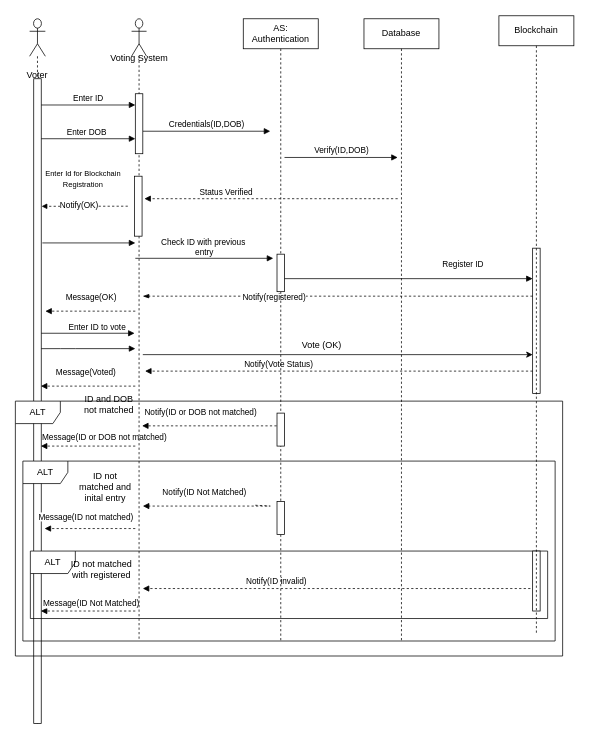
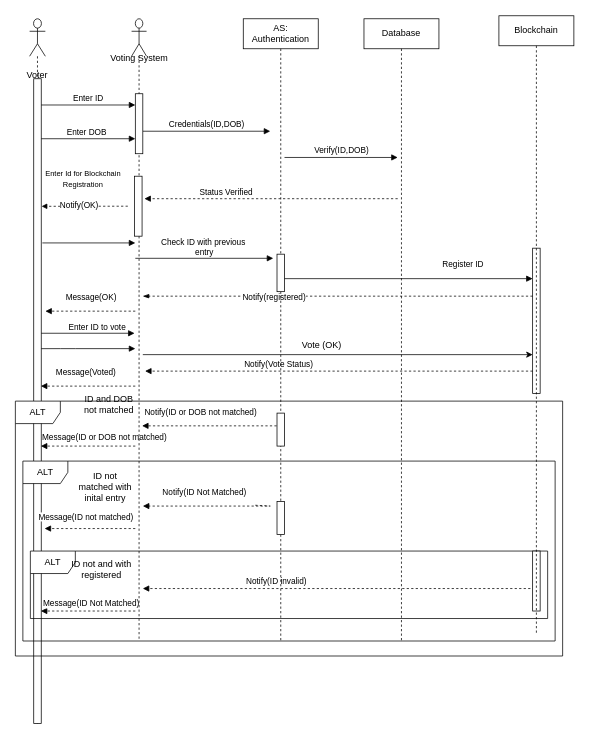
  <mxCell id="0" />
  <mxCell id="1" parent="0" />
  <mxCell id="2" value="Enter ID" style="html=1;verticalAlign=bottom;endArrow=block;curved=0;rounded=0;entryX=0;entryY=0;entryDx=0;entryDy=5;entryPerimeter=0;" parent="1" edge="1"><mxGeometry width="80" relative="1" as="geometry"><mxPoint x="54" y="139" as="sourcePoint" /><mxPoint x="180" y="139" as="targetPoint" /></mxGeometry></mxCell>
  <mxCell id="3" value="Enter DOB" style="html=1;verticalAlign=bottom;endArrow=block;curved=0;rounded=0;" parent="1" source="22" edge="1"><mxGeometry width="80" relative="1" as="geometry"><mxPoint x="60" y="164" as="sourcePoint" /><mxPoint x="180" y="184" as="targetPoint" /></mxGeometry></mxCell>
  <mxCell id="4" value="Credentials(ID,DOB)" style="html=1;verticalAlign=bottom;endArrow=block;curved=0;rounded=0;" parent="1" edge="1"><mxGeometry width="80" relative="1" as="geometry"><mxPoint x="190" y="174" as="sourcePoint" /><mxPoint x="360" y="174" as="targetPoint" /></mxGeometry></mxCell>
  <mxCell id="5" value="Verify(ID,DOB)" style="html=1;verticalAlign=bottom;endArrow=block;curved=0;rounded=0;exitX=1;exitY=1;exitDx=0;exitDy=-5;exitPerimeter=0;" parent="1" edge="1"><mxGeometry width="80" relative="1" as="geometry"><mxPoint x="379" y="209" as="sourcePoint" /><mxPoint x="530" y="209" as="targetPoint" /></mxGeometry></mxCell>
  <mxCell id="6" value="" style="endArrow=block;dashed=1;endFill=1;endSize=6;html=1;rounded=0;entryX=1.211;entryY=0.11;entryDx=0;entryDy=0;entryPerimeter=0;" parent="1" edge="1"><mxGeometry width="160" relative="1" as="geometry"><mxPoint x="530" y="264" as="sourcePoint" /><mxPoint x="192.11" y="264" as="targetPoint" /></mxGeometry></mxCell>
  <mxCell id="7" value="Status Verified" style="edgeLabel;html=1;align=center;verticalAlign=middle;resizable=0;points=[];" parent="6" vertex="1" connectable="0"><mxGeometry x="0.131" y="2" relative="1" as="geometry"><mxPoint x="-39" y="-12" as="offset" /></mxGeometry></mxCell>
  <mxCell id="8" value="" style="endArrow=block;dashed=1;endFill=1;endSize=5;html=1;rounded=0;entryX=0.6;entryY=0.286;entryDx=0;entryDy=0;entryPerimeter=0;" parent="1" edge="1"><mxGeometry width="160" relative="1" as="geometry"><mxPoint x="170" y="274" as="sourcePoint" /><mxPoint x="55" y="274.16" as="targetPoint" /></mxGeometry></mxCell>
  <mxCell id="9" value="Notify(OK)" style="edgeLabel;html=1;align=center;verticalAlign=middle;resizable=0;points=[];" parent="8" vertex="1" connectable="0"><mxGeometry x="0.131" y="-2" relative="1" as="geometry"><mxPoint as="offset" /></mxGeometry></mxCell>
  <mxCell id="10" value="" style="html=1;verticalAlign=bottom;endArrow=block;curved=0;rounded=0;" parent="1" edge="1"><mxGeometry width="80" relative="1" as="geometry"><mxPoint x="56" y="323" as="sourcePoint" /><mxPoint x="180" y="323" as="targetPoint" /></mxGeometry></mxCell>
  <mxCell id="11" value="&lt;span style=&quot;font-weight: normal;&quot;&gt;&lt;font style=&quot;font-size: 10px;&quot;&gt;Enter Id for Blockchain&lt;/font&gt;&lt;/span&gt;&lt;div&gt;&lt;span style=&quot;font-weight: normal;&quot;&gt;&lt;font style=&quot;font-size: 10px;&quot;&gt;Registration&lt;/font&gt;&lt;/span&gt;&lt;/div&gt;" style="text;align=center;fontStyle=1;verticalAlign=middle;spacingLeft=3;spacingRight=3;strokeColor=none;rotatable=0;points=[[0,0.5],[1,0.5]];portConstraint=eastwest;html=1;" parent="1" vertex="1"><mxGeometry x="70" y="224" width="80" height="26" as="geometry" /></mxCell>
  <mxCell id="12" value="Check ID with previous&amp;nbsp;&lt;div&gt;entry&lt;/div&gt;" style="html=1;verticalAlign=bottom;endArrow=block;curved=0;rounded=0;" parent="1" edge="1"><mxGeometry width="80" relative="1" as="geometry"><mxPoint x="180" y="343.5" as="sourcePoint" /><mxPoint x="364" y="343.5" as="targetPoint" /></mxGeometry></mxCell>
  <mxCell id="13" value="Register ID" style="html=1;verticalAlign=bottom;endArrow=block;curved=0;rounded=0;exitX=1.278;exitY=0.833;exitDx=0;exitDy=0;exitPerimeter=0;" parent="1" target="14" edge="1"><mxGeometry x="0.438" y="10" width="80" relative="1" as="geometry"><mxPoint x="376.78" y="370.64" as="sourcePoint" /><mxPoint x="490" y="364" as="targetPoint" /><mxPoint as="offset" /></mxGeometry></mxCell>
  <mxCell id="14" value="" style="html=1;points=[[0,0,0,0,5],[0,1,0,0,-5],[1,0,0,0,5],[1,1,0,0,-5]];perimeter=orthogonalPerimeter;outlineConnect=0;targetShapes=umlLifeline;portConstraint=eastwest;newEdgeStyle={&quot;curved&quot;:0,&quot;rounded&quot;:0};" parent="1" vertex="1"><mxGeometry x="710" y="330" width="10" height="194" as="geometry" /></mxCell>
  <mxCell id="15" value="Enter ID to vote" style="html=1;verticalAlign=bottom;endArrow=block;curved=0;rounded=0;" parent="1" edge="1"><mxGeometry x="0.207" width="80" relative="1" as="geometry"><mxPoint x="54" y="443.5" as="sourcePoint" /><mxPoint x="179" y="443.5" as="targetPoint" /><mxPoint as="offset" /></mxGeometry></mxCell>
  <mxCell id="16" value="" style="endArrow=blockThin;dashed=1;endFill=1;html=1;rounded=0;" parent="1" edge="1"><mxGeometry width="160" relative="1" as="geometry"><mxPoint x="710" y="394" as="sourcePoint" /><mxPoint x="190" y="394" as="targetPoint" /></mxGeometry></mxCell>
  <mxCell id="17" value="Notify(registered)" style="edgeLabel;html=1;align=center;verticalAlign=middle;resizable=0;points=[];" parent="16" vertex="1" connectable="0"><mxGeometry x="0.331" y="1" relative="1" as="geometry"><mxPoint as="offset" /></mxGeometry></mxCell>
  <mxCell id="18" value="" style="html=1;verticalAlign=bottom;endArrow=block;curved=0;rounded=0;" parent="1" edge="1"><mxGeometry width="80" relative="1" as="geometry"><mxPoint x="54" y="464.04" as="sourcePoint" /><mxPoint x="180" y="464" as="targetPoint" /><Array as="points"><mxPoint x="80" y="464" /><mxPoint x="100" y="464" /></Array></mxGeometry></mxCell>
  <mxCell id="19" value="" style="endArrow=block;dashed=1;endFill=1;endSize=6;html=1;rounded=0;" parent="1" edge="1"><mxGeometry width="160" relative="1" as="geometry"><mxPoint x="180" y="414" as="sourcePoint" /><mxPoint x="60" y="414" as="targetPoint" /></mxGeometry></mxCell>
  <mxCell id="20" value="Message(OK)" style="edgeLabel;html=1;align=center;verticalAlign=middle;resizable=0;points=[];" parent="19" vertex="1" connectable="0"><mxGeometry x="0.131" y="2" relative="1" as="geometry"><mxPoint x="8" y="-22" as="offset" /></mxGeometry></mxCell>
  <mxCell id="21" value="&lt;span style=&quot;text-wrap-mode: wrap;&quot;&gt;Voter&lt;/span&gt;" style="text;html=1;align=center;verticalAlign=middle;resizable=0;points=[];autosize=1;strokeColor=none;fillColor=none;" parent="1" vertex="1"><mxGeometry x="24" y="84" width="50" height="30" as="geometry" /></mxCell>
  <mxCell id="22" value="" style="shape=umlLifeline;perimeter=lifelinePerimeter;whiteSpace=wrap;html=1;container=1;dropTarget=0;collapsible=0;recursiveResize=0;outlineConnect=0;portConstraint=eastwest;newEdgeStyle={&quot;curved&quot;:0,&quot;rounded&quot;:0};participant=umlActor;size=50;" parent="1" vertex="1"><mxGeometry x="39" y="24" width="21" height="940" as="geometry" /></mxCell>
  <mxCell id="23" value="" style="html=1;points=[[0,0,0,0,5],[0,1,0,0,-5],[1,0,0,0,5],[1,1,0,0,-5]];perimeter=orthogonalPerimeter;outlineConnect=0;targetShapes=umlLifeline;portConstraint=eastwest;newEdgeStyle={&quot;curved&quot;:0,&quot;rounded&quot;:0};" parent="22" vertex="1"><mxGeometry x="5.5" y="80" width="10" height="860" as="geometry" /></mxCell>
  <mxCell id="24" value="ALT" style="shape=umlFrame;whiteSpace=wrap;html=1;pointerEvents=0;" parent="1" vertex="1"><mxGeometry x="20" y="534" width="730" height="340" as="geometry" /></mxCell>
  <mxCell id="25" value="ALT" style="shape=umlFrame;whiteSpace=wrap;html=1;pointerEvents=0;" parent="1" vertex="1"><mxGeometry x="30" y="614" width="710" height="240" as="geometry" /></mxCell>
  <mxCell id="26" value="" style="endArrow=block;dashed=1;endFill=1;endSize=6;html=1;rounded=0;entryX=1.007;entryY=0;entryDx=0;entryDy=0;entryPerimeter=0;" parent="1" target="29" edge="1"><mxGeometry width="160" relative="1" as="geometry"><mxPoint x="340" y="672.89" as="sourcePoint" /><mxPoint x="180" y="672.89" as="targetPoint" /><Array as="points"><mxPoint x="360" y="674" /></Array></mxGeometry></mxCell>
  <mxCell id="27" value="Notify(ID Not Matched)" style="edgeLabel;html=1;align=center;verticalAlign=middle;resizable=0;points=[];" parent="26" vertex="1" connectable="0"><mxGeometry x="0.331" y="1" relative="1" as="geometry"><mxPoint x="17" y="-20" as="offset" /></mxGeometry></mxCell>
  <mxCell id="28" value="" style="endArrow=block;dashed=1;endFill=1;endSize=6;html=1;rounded=0;" parent="1" edge="1"><mxGeometry width="160" relative="1" as="geometry"><mxPoint x="180" y="704" as="sourcePoint" /><mxPoint x="59" y="704" as="targetPoint" /></mxGeometry></mxCell>
  <mxCell id="29" value="&lt;span style=&quot;font-size: 11px; background-color: rgb(255, 255, 255);&quot;&gt;Message(ID not matched)&lt;/span&gt;" style="text;html=1;align=center;verticalAlign=middle;resizable=0;points=[];autosize=1;strokeColor=none;fillColor=none;" parent="1" vertex="1"><mxGeometry x="39" y="674" width="150" height="30" as="geometry" /></mxCell>
  <mxCell id="30" value="" style="endArrow=block;dashed=1;endFill=1;endSize=6;html=1;rounded=0;" parent="1" edge="1"><mxGeometry width="160" relative="1" as="geometry"><mxPoint x="368.5" y="567" as="sourcePoint" /><mxPoint x="189" y="567" as="targetPoint" /></mxGeometry></mxCell>
  <mxCell id="31" value="Notify(ID or DOB not matched)" style="edgeLabel;html=1;align=center;verticalAlign=middle;resizable=0;points=[];" parent="30" vertex="1" connectable="0"><mxGeometry x="0.331" y="1" relative="1" as="geometry"><mxPoint x="17" y="-20" as="offset" /></mxGeometry></mxCell>
  <mxCell id="32" value="" style="endArrow=block;dashed=1;endFill=1;endSize=6;html=1;rounded=0;" parent="1" edge="1"><mxGeometry width="160" relative="1" as="geometry"><mxPoint x="180" y="594" as="sourcePoint" /><mxPoint x="54" y="594" as="targetPoint" /></mxGeometry></mxCell>
  <mxCell id="33" value="&lt;span style=&quot;color: rgb(0, 0, 0); font-family: Helvetica; font-size: 11px; font-style: normal; font-variant-ligatures: normal; font-variant-caps: normal; font-weight: 400; letter-spacing: normal; orphans: 2; text-align: center; text-indent: 0px; text-transform: none; widows: 2; word-spacing: 0px; -webkit-text-stroke-width: 0px; white-space: nowrap; background-color: rgb(255, 255, 255); text-decoration-thickness: initial; text-decoration-style: initial; text-decoration-color: initial; float: none; display: inline !important;&quot;&gt;Message(ID or DOB not matched)&lt;/span&gt;" style="text;whiteSpace=wrap;html=1;" parent="1" vertex="1"><mxGeometry x="54" y="569" width="116" height="40" as="geometry" /></mxCell>
  <mxCell id="34" value="ALT" style="shape=umlFrame;whiteSpace=wrap;html=1;pointerEvents=0;" parent="1" vertex="1"><mxGeometry x="40" y="734" width="690" height="90" as="geometry" /></mxCell>
  <mxCell id="35" value="" style="html=1;points=[[0,0,0,0,5],[0,1,0,0,-5],[1,0,0,0,5],[1,1,0,0,-5]];perimeter=orthogonalPerimeter;outlineConnect=0;targetShapes=umlLifeline;portConstraint=eastwest;newEdgeStyle={&quot;curved&quot;:0,&quot;rounded&quot;:0};" parent="1" vertex="1"><mxGeometry x="710" y="734" width="10" height="80" as="geometry" /></mxCell>
  <mxCell id="36" value="" style="endArrow=block;dashed=1;endFill=1;endSize=6;html=1;rounded=0;exitX=0;exitY=0.897;exitDx=0;exitDy=0;exitPerimeter=0;" parent="1" edge="1"><mxGeometry width="160" relative="1" as="geometry"><mxPoint x="707" y="784" as="sourcePoint" /><mxPoint x="190" y="784" as="targetPoint" /></mxGeometry></mxCell>
  <mxCell id="37" value="Notify(ID invalid)" style="edgeLabel;html=1;align=center;verticalAlign=middle;resizable=0;points=[];" parent="36" vertex="1" connectable="0"><mxGeometry x="0.331" y="1" relative="1" as="geometry"><mxPoint x="4" y="-11" as="offset" /></mxGeometry></mxCell>
  <mxCell id="38" value="" style="endArrow=block;dashed=1;endFill=1;endSize=6;html=1;rounded=0;entryX=1.007;entryY=0;entryDx=0;entryDy=0;entryPerimeter=0;" parent="1" edge="1"><mxGeometry width="160" relative="1" as="geometry"><mxPoint x="180" y="814" as="sourcePoint" /><mxPoint x="54" y="814" as="targetPoint" /><Array as="points" /></mxGeometry></mxCell>
  <mxCell id="39" value="Message(ID Not Matched)" style="edgeLabel;html=1;align=center;verticalAlign=middle;resizable=0;points=[];" parent="38" vertex="1" connectable="0"><mxGeometry x="0.331" y="1" relative="1" as="geometry"><mxPoint x="24" y="-12" as="offset" /></mxGeometry></mxCell>
  <mxCell id="40" value="" style="endArrow=classic;html=1;rounded=0;exitX=1;exitY=1;exitDx=0;exitDy=-5;exitPerimeter=0;" parent="1" edge="1"><mxGeometry width="50" height="50" relative="1" as="geometry"><mxPoint x="190" y="472" as="sourcePoint" /><mxPoint x="710" y="472" as="targetPoint" /></mxGeometry></mxCell>
  <mxCell id="41" value="Vote (OK)&amp;nbsp;" style="text;html=1;align=center;verticalAlign=middle;resizable=0;points=[];autosize=1;strokeColor=none;fillColor=none;" parent="1" vertex="1"><mxGeometry x="390" y="444" width="80" height="30" as="geometry" /></mxCell>
  <mxCell id="42" value="" style="endArrow=block;dashed=1;endFill=1;endSize=6;html=1;rounded=0;exitX=0;exitY=0.897;exitDx=0;exitDy=0;exitPerimeter=0;" parent="1" edge="1"><mxGeometry width="160" relative="1" as="geometry"><mxPoint x="710" y="494" as="sourcePoint" /><mxPoint x="193" y="494" as="targetPoint" /></mxGeometry></mxCell>
  <mxCell id="43" value="Notify(Vote Status)" style="edgeLabel;html=1;align=center;verticalAlign=middle;resizable=0;points=[];" parent="42" vertex="1" connectable="0"><mxGeometry x="0.331" y="1" relative="1" as="geometry"><mxPoint x="4" y="-11" as="offset" /></mxGeometry></mxCell>
  <mxCell id="44" value="" style="endArrow=block;dashed=1;endFill=1;endSize=6;html=1;rounded=0;entryX=1.007;entryY=0;entryDx=0;entryDy=0;entryPerimeter=0;" parent="1" edge="1"><mxGeometry width="160" relative="1" as="geometry"><mxPoint x="180" y="514" as="sourcePoint" /><mxPoint x="54" y="514" as="targetPoint" /><Array as="points" /></mxGeometry></mxCell>
  <mxCell id="45" value="Message(Voted)" style="edgeLabel;html=1;align=center;verticalAlign=middle;resizable=0;points=[];" parent="44" vertex="1" connectable="0"><mxGeometry x="0.331" y="1" relative="1" as="geometry"><mxPoint x="17" y="-20" as="offset" /></mxGeometry></mxCell>
  <mxCell id="46" value="" style="shape=umlLifeline;perimeter=lifelinePerimeter;whiteSpace=wrap;html=1;container=1;dropTarget=0;collapsible=0;recursiveResize=0;outlineConnect=0;portConstraint=eastwest;newEdgeStyle={&quot;curved&quot;:0,&quot;rounded&quot;:0};participant=umlActor;size=50;" parent="1" vertex="1"><mxGeometry x="175" y="24" width="20" height="830" as="geometry" /></mxCell>
  <mxCell id="47" value="" style="html=1;points=[[0,0,0,0,5],[0,1,0,0,-5],[1,0,0,0,5],[1,1,0,0,-5]];perimeter=orthogonalPerimeter;outlineConnect=0;targetShapes=umlLifeline;portConstraint=eastwest;newEdgeStyle={&quot;curved&quot;:0,&quot;rounded&quot;:0};" parent="46" vertex="1"><mxGeometry x="5" y="100" width="10" height="80" as="geometry" /></mxCell>
  <mxCell id="48" value="" style="html=1;points=[[0,0,0,0,5],[0,1,0,0,-5],[1,0,0,0,5],[1,1,0,0,-5]];perimeter=orthogonalPerimeter;outlineConnect=0;targetShapes=umlLifeline;portConstraint=eastwest;newEdgeStyle={&quot;curved&quot;:0,&quot;rounded&quot;:0};" parent="46" vertex="1"><mxGeometry x="4" y="210" width="10" height="80" as="geometry" /></mxCell>
  <mxCell id="49" value="Database" style="shape=umlLifeline;perimeter=lifelinePerimeter;whiteSpace=wrap;html=1;container=1;dropTarget=0;collapsible=0;recursiveResize=0;outlineConnect=0;portConstraint=eastwest;newEdgeStyle={&quot;curved&quot;:0,&quot;rounded&quot;:0};" parent="1" vertex="1"><mxGeometry x="485" y="24" width="100" height="830" as="geometry" /></mxCell>
  <mxCell id="50" value="Blockchain" style="shape=umlLifeline;perimeter=lifelinePerimeter;whiteSpace=wrap;html=1;container=1;dropTarget=0;collapsible=0;recursiveResize=0;outlineConnect=0;portConstraint=eastwest;newEdgeStyle={&quot;curved&quot;:0,&quot;rounded&quot;:0};" parent="1" vertex="1"><mxGeometry x="665" y="20" width="100" height="824" as="geometry" /></mxCell>
  <mxCell id="51" value="AS: Authentication" style="shape=umlLifeline;perimeter=lifelinePerimeter;whiteSpace=wrap;html=1;container=1;dropTarget=0;collapsible=0;recursiveResize=0;outlineConnect=0;portConstraint=eastwest;newEdgeStyle={&quot;curved&quot;:0,&quot;rounded&quot;:0};" parent="1" vertex="1"><mxGeometry x="324" y="24" width="100" height="830" as="geometry" /></mxCell>
  <mxCell id="52" value="" style="html=1;points=[[0,0,0,0,5],[0,1,0,0,-5],[1,0,0,0,5],[1,1,0,0,-5]];perimeter=orthogonalPerimeter;outlineConnect=0;targetShapes=umlLifeline;portConstraint=eastwest;newEdgeStyle={&quot;curved&quot;:0,&quot;rounded&quot;:0};" parent="51" vertex="1"><mxGeometry x="45" y="314" width="10" height="50" as="geometry" /></mxCell>
  <mxCell id="53" value="" style="html=1;points=[[0,0,0,0,5],[0,1,0,0,-5],[1,0,0,0,5],[1,1,0,0,-5]];perimeter=orthogonalPerimeter;outlineConnect=0;targetShapes=umlLifeline;portConstraint=eastwest;newEdgeStyle={&quot;curved&quot;:0,&quot;rounded&quot;:0};" parent="51" vertex="1"><mxGeometry x="45" y="526" width="10" height="44" as="geometry" /></mxCell>
  <mxCell id="54" value="" style="html=1;points=[[0,0,0,0,5],[0,1,0,0,-5],[1,0,0,0,5],[1,1,0,0,-5]];perimeter=orthogonalPerimeter;outlineConnect=0;targetShapes=umlLifeline;portConstraint=eastwest;newEdgeStyle={&quot;curved&quot;:0,&quot;rounded&quot;:0};" parent="51" vertex="1"><mxGeometry x="45" y="644" width="10" height="44" as="geometry" /></mxCell>
  <mxCell id="55" value="&lt;span style=&quot;font-weight: normal;&quot;&gt;Voting System&lt;/span&gt;" style="text;align=center;fontStyle=1;verticalAlign=middle;spacingLeft=3;spacingRight=3;strokeColor=none;rotatable=0;points=[[0,0.5],[1,0.5]];portConstraint=eastwest;html=1;" parent="1" vertex="1"><mxGeometry x="145" y="64" width="80" height="26" as="geometry" /></mxCell>
  <mxCell id="56" value="ID and DOB not matched" style="text;html=1;align=center;verticalAlign=middle;whiteSpace=wrap;rounded=0;" parent="1" vertex="1"><mxGeometry x="110" y="524" width="70" height="30" as="geometry" /></mxCell>
- <mxCell id="57" value="ID not matched and inital entry" style="text;html=1;align=center;verticalAlign=middle;whiteSpace=wrap;rounded=0;" parent="1" vertex="1"><mxGeometry x="100" y="634" width="80" height="30" as="geometry" /></mxCell>
- <mxCell id="58" value="ID not matched with registered" style="text;html=1;align=center;verticalAlign=middle;whiteSpace=wrap;rounded=0;" parent="1" vertex="1"><mxGeometry x="90" y="744" width="90" height="30" as="geometry" /></mxCell>
+ <mxCell id="57" value="ID not matched with inital entry" style="text;html=1;align=center;verticalAlign=middle;whiteSpace=wrap;rounded=0;" parent="1" vertex="1"><mxGeometry x="100" y="634" width="80" height="30" as="geometry" /></mxCell>
+ <mxCell id="58" value="ID not and with registered" style="text;html=1;align=center;verticalAlign=middle;whiteSpace=wrap;rounded=0;" parent="1" vertex="1"><mxGeometry x="90" y="744" width="90" height="30" as="geometry" /></mxCell>
